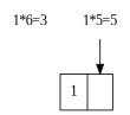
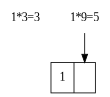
  digraph {
    fontname="Liberation Serif"
    node [fontname="Liberation Serif" shape=none]
    edge [fontname="Liberation Serif"]
-   n1 [label="1*6=3"]
-   n2 [label="1*5=5"]
+   n1 [label="1*3=3"]
+   n2 [label="1*9=5"]
    n3 [label="<head> 1|<tail>" shape=record]
    subgraph sub_1 {
      rank=same
      n1
      n2
    }
    n1 -> n2 [style=invis]
    n2 -> n3 [headport=tail]
  }
